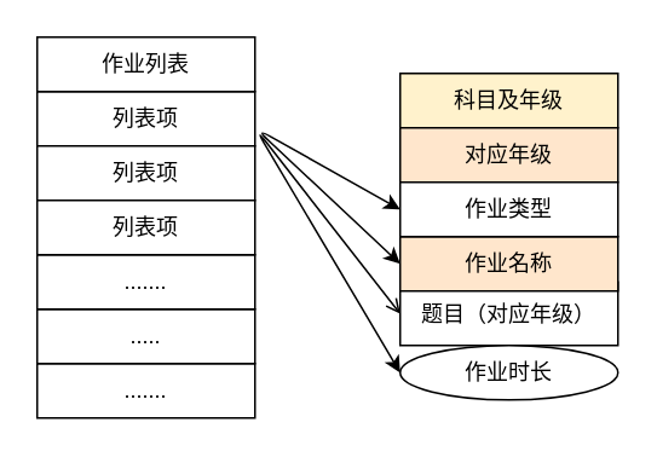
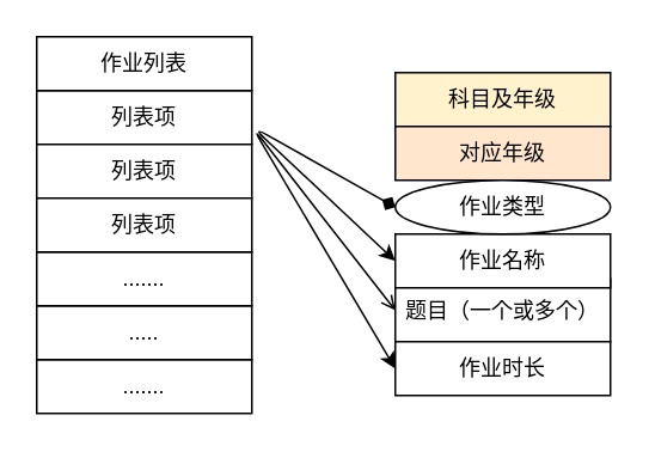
  <mxCell id="0" />
  <mxCell id="1" parent="0" />
  <mxCell id="2" value="列表项" style="rounded=0;whiteSpace=wrap;html=1;" parent="1" vertex="1"><mxGeometry x="20" y="50" width="120" height="30" as="geometry" /></mxCell>
  <mxCell id="3" value="作业列表" style="rounded=0;whiteSpace=wrap;html=1;" parent="1" vertex="1"><mxGeometry x="20" y="20" width="120" height="30" as="geometry" /></mxCell>
  <mxCell id="4" value="列表项" style="rounded=0;whiteSpace=wrap;html=1;" parent="1" vertex="1"><mxGeometry x="20" y="80" width="120" height="30" as="geometry" /></mxCell>
  <mxCell id="5" value="科目及年级" style="rounded=0;whiteSpace=wrap;html=1;fillColor=#fff2cc;" parent="1" vertex="1"><mxGeometry x="220" y="40" width="120" height="30" as="geometry" /></mxCell>
  <mxCell id="6" value="......." style="rounded=0;whiteSpace=wrap;html=1;" parent="1" vertex="1"><mxGeometry x="20" y="200" width="120" height="30" as="geometry" /></mxCell>
  <mxCell id="7" value="....." style="rounded=0;whiteSpace=wrap;html=1;" parent="1" vertex="1"><mxGeometry x="20" y="170" width="120" height="30" as="geometry" /></mxCell>
  <mxCell id="8" value="......." style="rounded=0;whiteSpace=wrap;html=1;" parent="1" vertex="1"><mxGeometry x="20" y="140" width="120" height="30" as="geometry" /></mxCell>
  <mxCell id="9" value="列表项" style="rounded=0;whiteSpace=wrap;html=1;" parent="1" vertex="1"><mxGeometry x="20" y="110" width="120" height="30" as="geometry" /></mxCell>
  <mxCell id="10" value="对应年级" style="rounded=0;whiteSpace=wrap;html=1;fillColor=#ffe6cc;" parent="1" vertex="1"><mxGeometry x="220" y="70" width="120" height="30" as="geometry" /></mxCell>
- <mxCell id="11" value="题目（对应年级）" style="rounded=0;whiteSpace=wrap;html=1;" parent="1" vertex="1"><mxGeometry x="220" y="155" width="120" height="35" as="geometry" /></mxCell>
- <mxCell id="12" value="作业名称" style="rounded=0;whiteSpace=wrap;html=1;fillColor=#ffe6cc;" parent="1" vertex="1"><mxGeometry x="220" y="130" width="120" height="30" as="geometry" /></mxCell>
- <mxCell id="13" value="作业类型" style="rounded=0;whiteSpace=wrap;html=1;" parent="1" vertex="1"><mxGeometry x="220" y="100" width="120" height="30" as="geometry" /></mxCell>
- <mxCell id="14" value="" style="endArrow=classic;startArrow=classic;html=1;entryX=0;entryY=0.5;entryDx=0;entryDy=0;exitX=0;exitY=0.5;exitDx=0;exitDy=0;" parent="1" source="12" target="13" edge="1"><mxGeometry width="50" height="50" relative="1" as="geometry"><mxPoint x="140" y="180" as="sourcePoint" /><mxPoint x="190" y="130" as="targetPoint" /><Array as="points"><mxPoint x="140" y="70" /></Array></mxGeometry></mxCell>
- <mxCell id="15" value="作业时长" style="ellipse;whiteSpace=wrap;html=1;" parent="1" vertex="1"><mxGeometry x="220" y="190" width="120" height="30" as="geometry" /></mxCell>
+ <mxCell id="11" value="题目（一个或多个）" style="rounded=0;whiteSpace=wrap;html=1;" parent="1" vertex="1"><mxGeometry x="220" y="155" width="120" height="35" as="geometry" /></mxCell>
+ <mxCell id="12" value="作业名称" style="rounded=0;whiteSpace=wrap;html=1;" parent="1" vertex="1"><mxGeometry x="220" y="130" width="120" height="30" as="geometry" /></mxCell>
+ <mxCell id="13" value="作业类型" style="ellipse;whiteSpace=wrap;html=1;" parent="1" vertex="1"><mxGeometry x="220" y="100" width="120" height="30" as="geometry" /></mxCell>
+ <mxCell id="14" value="" style="endArrow=diamond;startArrow=classic;html=1;entryX=0;entryY=0.5;entryDx=0;entryDy=0;exitX=0;exitY=0.5;exitDx=0;exitDy=0;" parent="1" source="12" target="13" edge="1"><mxGeometry width="50" height="50" relative="1" as="geometry"><mxPoint x="140" y="180" as="sourcePoint" /><mxPoint x="190" y="130" as="targetPoint" /><Array as="points"><mxPoint x="140" y="70" /></Array></mxGeometry></mxCell>
+ <mxCell id="15" value="作业时长" style="rounded=0;whiteSpace=wrap;html=1;" parent="1" vertex="1"><mxGeometry x="220" y="190" width="120" height="30" as="geometry" /></mxCell>
  <mxCell id="16" value="" style="endArrow=open;startArrow=classic;html=1;entryX=0;entryY=0.5;entryDx=0;entryDy=0;exitX=0;exitY=0.5;exitDx=0;exitDy=0;" parent="1" source="15" target="11" edge="1"><mxGeometry width="50" height="50" relative="1" as="geometry"><mxPoint x="140" y="180" as="sourcePoint" /><mxPoint x="190" y="130" as="targetPoint" /><Array as="points"><mxPoint x="140" y="70" /></Array></mxGeometry></mxCell>
